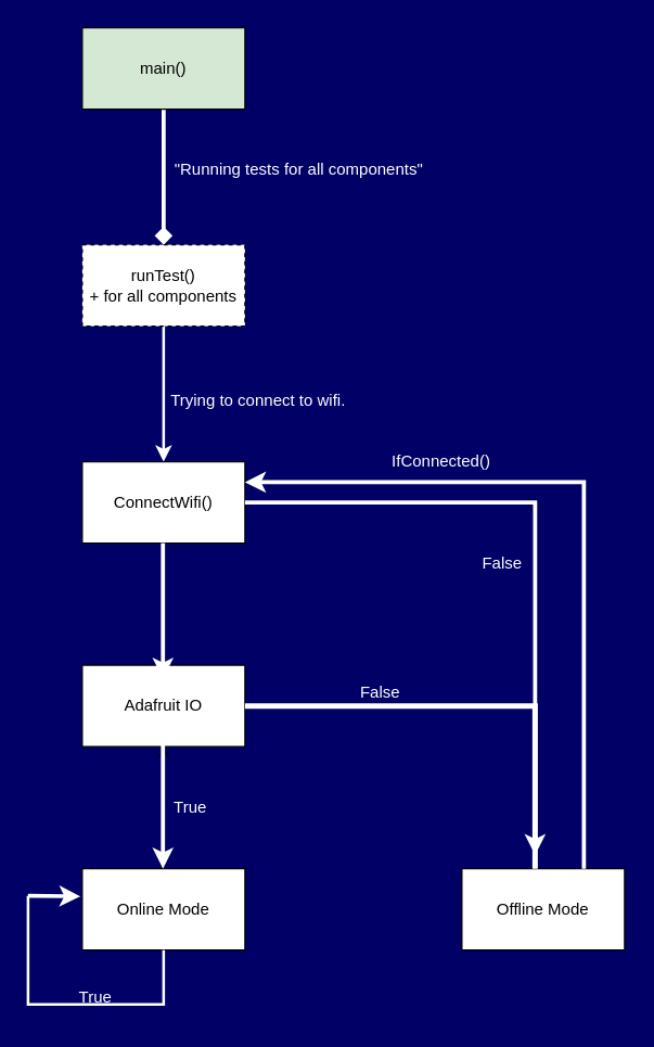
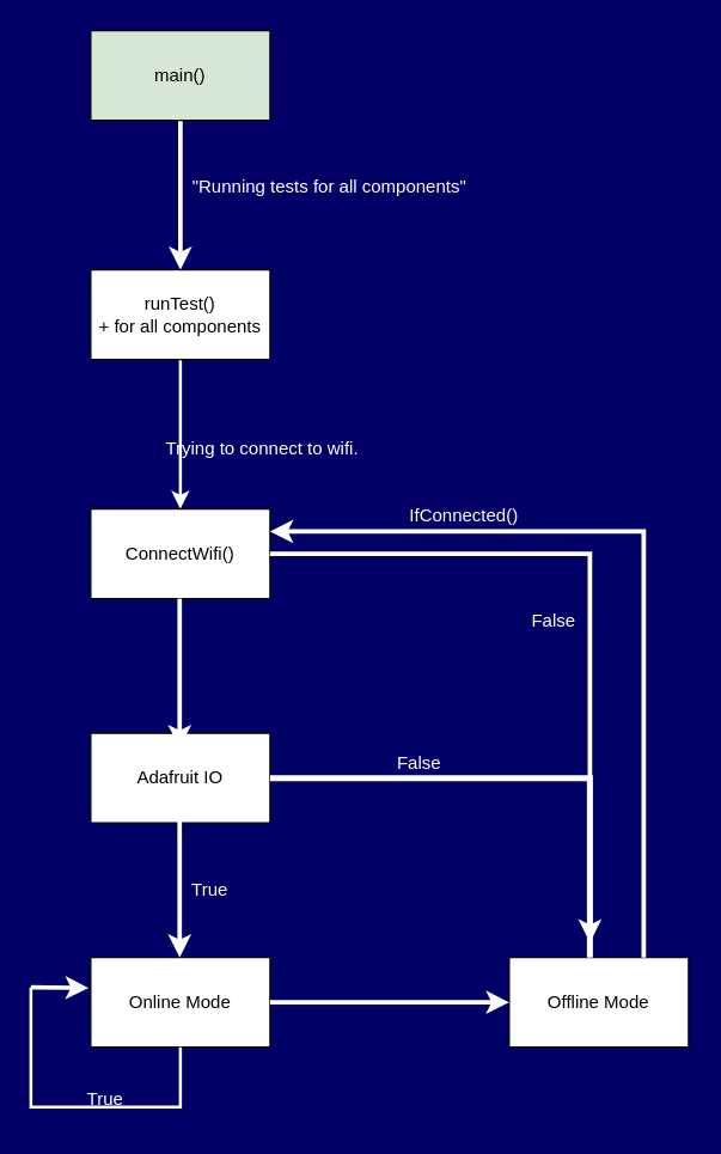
  <mxCell id="0" />
  <mxCell id="1" parent="0" />
- <mxCell id="2" value="" style="rounded=0;orthogonalLoop=1;jettySize=auto;html=1;targetPerimeterSpacing=0;strokeWidth=3;strokeColor=#FFFFFF;endArrow=diamond;" edge="1" parent="1" source="3" target="5"><mxGeometry relative="1" as="geometry" /></mxCell>
+ <mxCell id="2" value="" style="rounded=0;orthogonalLoop=1;jettySize=auto;html=1;targetPerimeterSpacing=0;strokeWidth=3;strokeColor=#FFFFFF;" edge="1" parent="1" source="3" target="5"><mxGeometry relative="1" as="geometry" /></mxCell>
  <mxCell id="3" value="main()" style="whiteSpace=wrap;html=1;fillColor=#d5e8d4;" vertex="1" parent="1"><mxGeometry x="60" y="20" width="120" height="60" as="geometry" /></mxCell>
  <mxCell id="4" value="" style="edgeStyle=none;rounded=0;orthogonalLoop=1;jettySize=auto;html=1;strokeColor=#FFFFFF;strokeWidth=2;" edge="1" parent="1" source="5" target="6"><mxGeometry relative="1" as="geometry" /></mxCell>
- <mxCell id="5" value="runTest()&lt;div&gt;+ for all components&lt;/div&gt;" style="whiteSpace=wrap;html=1;dashed=1;" vertex="1" parent="1"><mxGeometry x="60" y="180" width="120" height="60" as="geometry" /></mxCell>
+ <mxCell id="5" value="runTest()&lt;div&gt;+ for all components&lt;/div&gt;" style="whiteSpace=wrap;html=1;" vertex="1" parent="1"><mxGeometry x="60" y="180" width="120" height="60" as="geometry" /></mxCell>
  <mxCell id="6" value="ConnectWifi()" style="whiteSpace=wrap;html=1;" vertex="1" parent="1"><mxGeometry x="60" y="340" width="120" height="60" as="geometry" /></mxCell>
  <mxCell id="7" value="Adafruit IO" style="whiteSpace=wrap;html=1;" vertex="1" parent="1"><mxGeometry x="60" y="490" width="120" height="60" as="geometry" /></mxCell>
  <mxCell id="8" value="" style="edgeStyle=none;rounded=0;orthogonalLoop=1;jettySize=auto;html=1;endArrow=open;" edge="1" parent="1" source="9" target="7"><mxGeometry relative="1" as="geometry" /></mxCell>
  <mxCell id="9" value="Online Mode" style="whiteSpace=wrap;html=1;" vertex="1" parent="1"><mxGeometry x="60" y="640" width="120" height="60" as="geometry" /></mxCell>
  <mxCell id="10" value="Offline Mode" style="whiteSpace=wrap;html=1;" vertex="1" parent="1"><mxGeometry x="340" y="640" width="120" height="60" as="geometry" /></mxCell>
  <mxCell id="11" value="" style="edgeStyle=none;rounded=0;orthogonalLoop=1;jettySize=auto;html=1;strokeColor=#FFFFFF;strokeWidth=3;" edge="1" parent="1"><mxGeometry relative="1" as="geometry"><mxPoint x="119.5" y="400" as="sourcePoint" /><mxPoint x="119.5" y="500" as="targetPoint" /></mxGeometry></mxCell>
  <mxCell id="12" value="" style="edgeStyle=none;rounded=0;orthogonalLoop=1;jettySize=auto;html=1;strokeColor=#FFFFFF;strokeWidth=3;" edge="1" parent="1"><mxGeometry relative="1" as="geometry"><mxPoint x="119.5" y="540" as="sourcePoint" /><mxPoint x="119.5" y="640" as="targetPoint" /></mxGeometry></mxCell>
+ <mxCell id="13" value="" style="edgeStyle=orthogonalEdgeStyle;rounded=0;orthogonalLoop=1;jettySize=auto;html=1;strokeColor=#FFFFFF;entryX=0;entryY=0.5;entryDx=0;entryDy=0;exitX=1;exitY=0.5;exitDx=0;exitDy=0;strokeWidth=3;" edge="1" parent="1" source="9" target="10"><mxGeometry relative="1" as="geometry"><mxPoint x="129.5" y="550" as="sourcePoint" /><mxPoint x="129.5" y="650" as="targetPoint" /></mxGeometry></mxCell>
  <mxCell id="14" value="" style="edgeStyle=orthogonalEdgeStyle;rounded=0;orthogonalLoop=1;jettySize=auto;html=1;strokeColor=#FFFFFF;shape=link;width=-1;entryX=0;entryY=0.5;entryDx=0;entryDy=0;exitX=1;exitY=0.5;exitDx=0;exitDy=0;strokeWidth=3;" edge="1" parent="1" source="7"><mxGeometry relative="1" as="geometry"><mxPoint x="234" y="640" as="sourcePoint" /><mxPoint x="394" y="640" as="targetPoint" /><Array as="points"><mxPoint x="394" y="520" /></Array></mxGeometry></mxCell>
  <mxCell id="15" value="" style="edgeStyle=orthogonalEdgeStyle;rounded=0;orthogonalLoop=1;jettySize=auto;html=1;strokeColor=#FFFFFF;entryX=0;entryY=0.5;entryDx=0;entryDy=0;exitX=1;exitY=0.5;exitDx=0;exitDy=0;strokeWidth=3;" edge="1" parent="1" source="6"><mxGeometry relative="1" as="geometry"><mxPoint x="190" y="370" as="sourcePoint" /><mxPoint x="394" y="630" as="targetPoint" /><Array as="points"><mxPoint x="394" y="370" /></Array></mxGeometry></mxCell>
  <mxCell id="16" value="" style="edgeStyle=orthogonalEdgeStyle;rounded=0;orthogonalLoop=1;jettySize=auto;html=1;strokeColor=#FFFFFF;shape=link;width=-1;exitX=1;exitY=0.5;exitDx=0;exitDy=0;" edge="1" parent="1"><mxGeometry relative="1" as="geometry"><mxPoint x="120" y="700" as="sourcePoint" /><mxPoint x="20" y="660" as="targetPoint" /><Array as="points"><mxPoint x="120" y="740" /><mxPoint x="20" y="740" /></Array></mxGeometry></mxCell>
  <mxCell id="17" value="" style="edgeStyle=none;orthogonalLoop=1;jettySize=auto;html=1;rounded=0;entryX=-0.012;entryY=0.34;entryDx=0;entryDy=0;entryPerimeter=0;strokeWidth=3;strokeColor=#FFFFFF;" edge="1" parent="1" target="9"><mxGeometry width="80" relative="1" as="geometry"><mxPoint x="20" y="660" as="sourcePoint" /><mxPoint x="100" y="660" as="targetPoint" /><Array as="points" /></mxGeometry></mxCell>
  <mxCell id="18" value="" style="edgeStyle=orthogonalEdgeStyle;orthogonalLoop=1;jettySize=auto;html=1;rounded=0;exitX=0.75;exitY=0;exitDx=0;exitDy=0;entryX=1;entryY=0.25;entryDx=0;entryDy=0;strokeColor=#FFFFFF;strokeWidth=3;" edge="1" parent="1" source="10" target="6"><mxGeometry width="80" relative="1" as="geometry"><mxPoint x="210" y="300" as="sourcePoint" /><mxPoint x="420" y="300" as="targetPoint" /></mxGeometry></mxCell>
  <mxCell id="19" value="&quot;Running tests for all components&quot;" style="text;align=center;html=1;verticalAlign=middle;whiteSpace=wrap;rounded=0;strokeColor=none;fillColor=none;labelBackgroundColor=none;fontColor=#FFFFFF;" vertex="1" parent="1"><mxGeometry x="110" y="110" width="220" height="30" as="geometry" /></mxCell>
- <mxCell id="20" value="Trying to connect to wifi." style="text;strokeColor=none;align=center;fillColor=none;html=1;verticalAlign=middle;whiteSpace=wrap;rounded=0;fontColor=#FFFFFF;" vertex="1" parent="1"><mxGeometry x="80" y="280" width="220" height="30" as="geometry" /></mxCell>
+ <mxCell id="20" value="Trying to connect to wifi." style="text;strokeColor=none;align=center;fillColor=none;html=1;verticalAlign=middle;whiteSpace=wrap;rounded=0;fontColor=#FFFFFF;" vertex="1" parent="1"><mxGeometry x="65" y="285" width="220" height="30" as="geometry" /></mxCell>
  <mxCell id="21" value="&lt;font color=&quot;#ffffff&quot;&gt;True&lt;/font&gt;" style="text;strokeColor=none;align=center;fillColor=none;html=1;verticalAlign=middle;whiteSpace=wrap;rounded=0;" vertex="1" parent="1"><mxGeometry x="110" y="580" width="60" height="30" as="geometry" /></mxCell>
  <mxCell id="22" value="&lt;font color=&quot;#ffffff&quot;&gt;True&lt;/font&gt;" style="text;strokeColor=none;align=center;fillColor=none;html=1;verticalAlign=middle;whiteSpace=wrap;rounded=0;fontFamily=Helvetica;fontSize=12;fontColor=default;" vertex="1" parent="1"><mxGeometry x="40" y="720" width="60" height="30" as="geometry" /></mxCell>
  <mxCell id="23" value="&lt;font color=&quot;#ffffff&quot;&gt;False&lt;/font&gt;" style="text;strokeColor=none;align=center;fillColor=none;html=1;verticalAlign=middle;whiteSpace=wrap;rounded=0;" vertex="1" parent="1"><mxGeometry x="250" y="495" width="60" height="30" as="geometry" /></mxCell>
  <mxCell id="24" value="&lt;font color=&quot;#ffffff&quot;&gt;False&lt;/font&gt;" style="text;strokeColor=none;align=center;fillColor=none;html=1;verticalAlign=middle;whiteSpace=wrap;rounded=0;" vertex="1" parent="1"><mxGeometry x="340" y="400" width="60" height="30" as="geometry" /></mxCell>
- <mxCell id="25" value="&lt;font color=&quot;#ffffff&quot;&gt;IfConnected()&lt;/font&gt;" style="text;strokeColor=none;align=center;fillColor=none;html=1;verticalAlign=middle;whiteSpace=wrap;rounded=0;" vertex="1" parent="1"><mxGeometry x="295" y="325" width="60" height="30" as="geometry" /></mxCell>
+ <mxCell id="25" value="&lt;font color=&quot;#ffffff&quot;&gt;IfConnected()&lt;/font&gt;" style="text;strokeColor=none;align=center;fillColor=none;html=1;verticalAlign=middle;whiteSpace=wrap;rounded=0;" vertex="1" parent="1"><mxGeometry x="280" y="330" width="60" height="30" as="geometry" /></mxCell>
